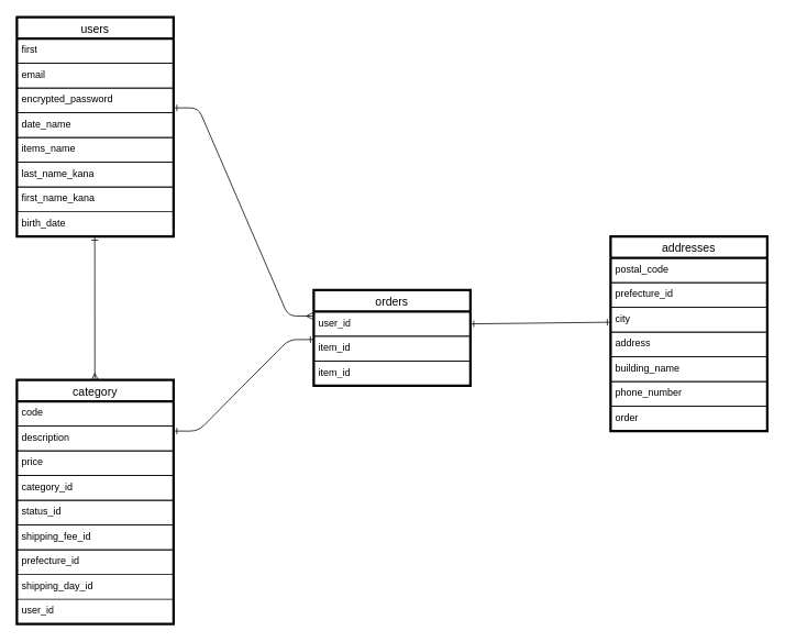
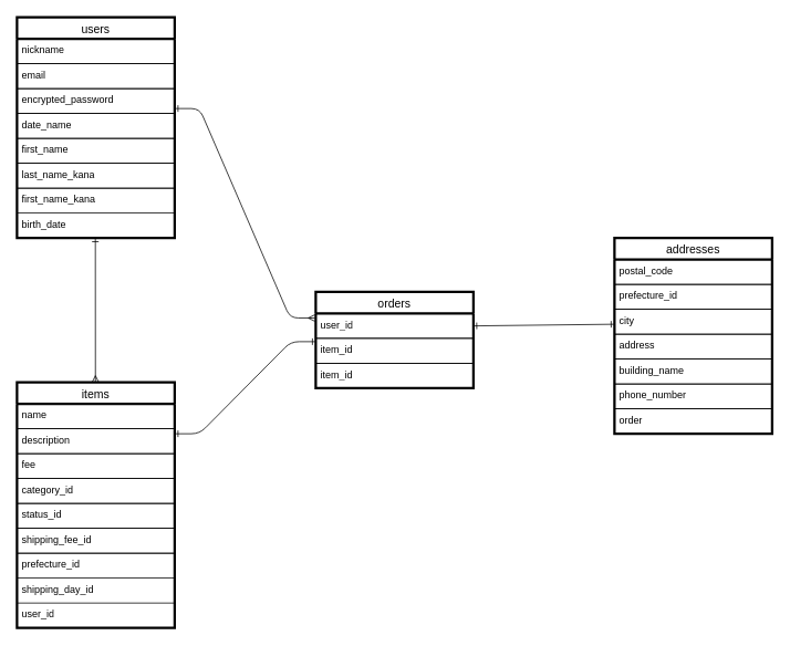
  <mxCell id="0" />
  <mxCell id="1" parent="0" />
  <mxCell id="2" value="users" style="swimlane;fontStyle=0;childLayout=stackLayout;horizontal=1;startSize=26;horizontalStack=0;resizeParent=1;resizeParentMax=0;resizeLast=0;collapsible=1;marginBottom=0;align=center;fontSize=14;perimeterSpacing=5;strokeColor=default;strokeWidth=3;" parent="1" vertex="1"><mxGeometry x="20" y="20" width="190" height="266" as="geometry" /></mxCell>
- <mxCell id="3" value="first" style="text;strokeColor=default;fillColor=none;spacingLeft=4;spacingRight=4;overflow=hidden;rotatable=0;points=[[0,0.5],[1,0.5]];portConstraint=eastwest;fontSize=12;whiteSpace=wrap;html=1;" parent="2" vertex="1"><mxGeometry y="26" width="190" height="30" as="geometry" /></mxCell>
+ <mxCell id="3" value="nickname" style="text;strokeColor=default;fillColor=none;spacingLeft=4;spacingRight=4;overflow=hidden;rotatable=0;points=[[0,0.5],[1,0.5]];portConstraint=eastwest;fontSize=12;whiteSpace=wrap;html=1;" parent="2" vertex="1"><mxGeometry y="26" width="190" height="30" as="geometry" /></mxCell>
  <mxCell id="4" value="email" style="text;strokeColor=default;fillColor=none;spacingLeft=4;spacingRight=4;overflow=hidden;rotatable=0;points=[[0,0.5],[1,0.5]];portConstraint=eastwest;fontSize=12;whiteSpace=wrap;html=1;" parent="2" vertex="1"><mxGeometry y="56" width="190" height="30" as="geometry" /></mxCell>
  <mxCell id="5" value="encrypted_password&amp;nbsp;" style="text;strokeColor=default;fillColor=none;spacingLeft=4;spacingRight=4;overflow=hidden;rotatable=0;points=[[0,0.5],[1,0.5]];portConstraint=eastwest;fontSize=12;whiteSpace=wrap;html=1;" vertex="1" parent="2"><mxGeometry y="86" width="190" height="30" as="geometry" /></mxCell>
  <mxCell id="6" value="date_name" style="text;strokeColor=default;fillColor=none;spacingLeft=4;spacingRight=4;overflow=hidden;rotatable=0;points=[[0,0.5],[1,0.5]];portConstraint=eastwest;fontSize=12;whiteSpace=wrap;html=1;" vertex="1" parent="2"><mxGeometry y="116" width="190" height="30" as="geometry" /></mxCell>
- <mxCell id="7" value="items_name" style="text;strokeColor=default;fillColor=none;spacingLeft=4;spacingRight=4;overflow=hidden;rotatable=0;points=[[0,0.5],[1,0.5]];portConstraint=eastwest;fontSize=12;whiteSpace=wrap;html=1;" vertex="1" parent="2"><mxGeometry y="146" width="190" height="30" as="geometry" /></mxCell>
+ <mxCell id="7" value="first_name" style="text;strokeColor=default;fillColor=none;spacingLeft=4;spacingRight=4;overflow=hidden;rotatable=0;points=[[0,0.5],[1,0.5]];portConstraint=eastwest;fontSize=12;whiteSpace=wrap;html=1;" vertex="1" parent="2"><mxGeometry y="146" width="190" height="30" as="geometry" /></mxCell>
  <mxCell id="8" value="last_name_kana" style="text;strokeColor=default;fillColor=none;spacingLeft=4;spacingRight=4;overflow=hidden;rotatable=0;points=[[0,0.5],[1,0.5]];portConstraint=eastwest;fontSize=12;whiteSpace=wrap;html=1;" vertex="1" parent="2"><mxGeometry y="176" width="190" height="30" as="geometry" /></mxCell>
  <mxCell id="9" value="first_name_kana" style="text;strokeColor=default;fillColor=none;spacingLeft=4;spacingRight=4;overflow=hidden;rotatable=0;points=[[0,0.5],[1,0.5]];portConstraint=eastwest;fontSize=12;whiteSpace=wrap;html=1;" vertex="1" parent="2"><mxGeometry y="206" width="190" height="30" as="geometry" /></mxCell>
  <mxCell id="10" value="birth_date" style="text;strokeColor=none;fillColor=none;spacingLeft=4;spacingRight=4;overflow=hidden;rotatable=0;points=[[0,0.5],[1,0.5]];portConstraint=eastwest;fontSize=12;whiteSpace=wrap;html=1;" vertex="1" parent="2"><mxGeometry y="236" width="190" height="30" as="geometry" /></mxCell>
- <mxCell id="11" value="category" style="swimlane;fontStyle=0;childLayout=stackLayout;horizontal=1;startSize=26;horizontalStack=0;resizeParent=1;resizeParentMax=0;resizeLast=0;collapsible=1;marginBottom=0;align=center;fontSize=14;perimeterSpacing=5;strokeColor=default;strokeWidth=3;" vertex="1" parent="1"><mxGeometry x="20" y="460" width="190" height="296" as="geometry" /></mxCell>
- <mxCell id="12" value="code" style="text;strokeColor=default;fillColor=none;spacingLeft=4;spacingRight=4;overflow=hidden;rotatable=0;points=[[0,0.5],[1,0.5]];portConstraint=eastwest;fontSize=12;whiteSpace=wrap;html=1;" vertex="1" parent="11"><mxGeometry y="26" width="190" height="30" as="geometry" /></mxCell>
+ <mxCell id="11" value="items" style="swimlane;fontStyle=0;childLayout=stackLayout;horizontal=1;startSize=26;horizontalStack=0;resizeParent=1;resizeParentMax=0;resizeLast=0;collapsible=1;marginBottom=0;align=center;fontSize=14;perimeterSpacing=5;strokeColor=default;strokeWidth=3;" vertex="1" parent="1"><mxGeometry x="20" y="460" width="190" height="296" as="geometry" /></mxCell>
+ <mxCell id="12" value="name" style="text;strokeColor=default;fillColor=none;spacingLeft=4;spacingRight=4;overflow=hidden;rotatable=0;points=[[0,0.5],[1,0.5]];portConstraint=eastwest;fontSize=12;whiteSpace=wrap;html=1;" vertex="1" parent="11"><mxGeometry y="26" width="190" height="30" as="geometry" /></mxCell>
  <mxCell id="13" value="description" style="text;strokeColor=default;fillColor=none;spacingLeft=4;spacingRight=4;overflow=hidden;rotatable=0;points=[[0,0.5],[1,0.5]];portConstraint=eastwest;fontSize=12;whiteSpace=wrap;html=1;" vertex="1" parent="11"><mxGeometry y="56" width="190" height="30" as="geometry" /></mxCell>
- <mxCell id="14" value="price" style="text;strokeColor=default;fillColor=none;spacingLeft=4;spacingRight=4;overflow=hidden;rotatable=0;points=[[0,0.5],[1,0.5]];portConstraint=eastwest;fontSize=12;whiteSpace=wrap;html=1;" vertex="1" parent="11"><mxGeometry y="86" width="190" height="30" as="geometry" /></mxCell>
+ <mxCell id="14" value="fee" style="text;strokeColor=default;fillColor=none;spacingLeft=4;spacingRight=4;overflow=hidden;rotatable=0;points=[[0,0.5],[1,0.5]];portConstraint=eastwest;fontSize=12;whiteSpace=wrap;html=1;" vertex="1" parent="11"><mxGeometry y="86" width="190" height="30" as="geometry" /></mxCell>
  <mxCell id="15" value="category_id" style="text;strokeColor=default;fillColor=none;spacingLeft=4;spacingRight=4;overflow=hidden;rotatable=0;points=[[0,0.5],[1,0.5]];portConstraint=eastwest;fontSize=12;whiteSpace=wrap;html=1;" vertex="1" parent="11"><mxGeometry y="116" width="190" height="30" as="geometry" /></mxCell>
  <mxCell id="16" value="status_id" style="text;strokeColor=default;fillColor=none;spacingLeft=4;spacingRight=4;overflow=hidden;rotatable=0;points=[[0,0.5],[1,0.5]];portConstraint=eastwest;fontSize=12;whiteSpace=wrap;html=1;" vertex="1" parent="11"><mxGeometry y="146" width="190" height="30" as="geometry" /></mxCell>
  <mxCell id="17" value="shipping_fee_id" style="text;strokeColor=default;fillColor=none;spacingLeft=4;spacingRight=4;overflow=hidden;rotatable=0;points=[[0,0.5],[1,0.5]];portConstraint=eastwest;fontSize=12;whiteSpace=wrap;html=1;" vertex="1" parent="11"><mxGeometry y="176" width="190" height="30" as="geometry" /></mxCell>
  <mxCell id="18" value="prefecture_id" style="text;strokeColor=default;fillColor=none;spacingLeft=4;spacingRight=4;overflow=hidden;rotatable=0;points=[[0,0.5],[1,0.5]];portConstraint=eastwest;fontSize=12;whiteSpace=wrap;html=1;" vertex="1" parent="11"><mxGeometry y="206" width="190" height="30" as="geometry" /></mxCell>
  <mxCell id="19" value="&lt;span style=&quot;color: rgb(0, 0, 0);&quot;&gt;shipping_day_id&lt;/span&gt;" style="text;strokeColor=none;fillColor=none;spacingLeft=4;spacingRight=4;overflow=hidden;rotatable=0;points=[[0,0.5],[1,0.5]];portConstraint=eastwest;fontSize=12;whiteSpace=wrap;html=1;" vertex="1" parent="11"><mxGeometry y="236" width="190" height="30" as="geometry" /></mxCell>
  <mxCell id="20" value="user_id" style="text;strokeColor=default;fillColor=none;spacingLeft=4;spacingRight=4;overflow=hidden;rotatable=0;points=[[0,0.5],[1,0.5]];portConstraint=eastwest;fontSize=12;whiteSpace=wrap;html=1;" vertex="1" parent="11"><mxGeometry y="266" width="190" height="30" as="geometry" /></mxCell>
  <mxCell id="21" value="orders" style="swimlane;fontStyle=0;childLayout=stackLayout;horizontal=1;startSize=26;horizontalStack=0;resizeParent=1;resizeParentMax=0;resizeLast=0;collapsible=1;marginBottom=0;align=center;fontSize=14;perimeterSpacing=5;strokeColor=default;strokeWidth=3;" vertex="1" parent="1"><mxGeometry x="380" y="351" width="190" height="116" as="geometry" /></mxCell>
  <mxCell id="22" value="&lt;span style=&quot;color: rgb(0, 0, 0);&quot;&gt;user_id&lt;/span&gt;" style="text;strokeColor=default;fillColor=none;spacingLeft=4;spacingRight=4;overflow=hidden;rotatable=0;points=[[0,0.5],[1,0.5]];portConstraint=eastwest;fontSize=12;whiteSpace=wrap;html=1;" vertex="1" parent="21"><mxGeometry y="26" width="190" height="30" as="geometry" /></mxCell>
  <mxCell id="23" value="item_id" style="text;strokeColor=default;fillColor=none;spacingLeft=4;spacingRight=4;overflow=hidden;rotatable=0;points=[[0,0.5],[1,0.5]];portConstraint=eastwest;fontSize=12;whiteSpace=wrap;html=1;" vertex="1" parent="21"><mxGeometry y="56" width="190" height="30" as="geometry" /></mxCell>
  <mxCell id="24" value="item_id" style="text;strokeColor=default;fillColor=none;spacingLeft=4;spacingRight=4;overflow=hidden;rotatable=0;points=[[0,0.5],[1,0.5]];portConstraint=eastwest;fontSize=12;whiteSpace=wrap;html=1;" vertex="1" parent="21"><mxGeometry y="86" width="190" height="30" as="geometry" /></mxCell>
  <mxCell id="25" value="addresses" style="swimlane;fontStyle=0;childLayout=stackLayout;horizontal=1;startSize=26;horizontalStack=0;resizeParent=1;resizeParentMax=0;resizeLast=0;collapsible=1;marginBottom=0;align=center;fontSize=14;perimeterSpacing=5;strokeColor=default;strokeWidth=3;" vertex="1" parent="1"><mxGeometry x="740" y="286" width="190" height="236" as="geometry" /></mxCell>
  <mxCell id="26" value="postal_code" style="text;strokeColor=default;fillColor=none;spacingLeft=4;spacingRight=4;overflow=hidden;rotatable=0;points=[[0,0.5],[1,0.5]];portConstraint=eastwest;fontSize=12;whiteSpace=wrap;html=1;" vertex="1" parent="25"><mxGeometry y="26" width="190" height="30" as="geometry" /></mxCell>
  <mxCell id="27" value="prefecture_id" style="text;strokeColor=default;fillColor=none;spacingLeft=4;spacingRight=4;overflow=hidden;rotatable=0;points=[[0,0.5],[1,0.5]];portConstraint=eastwest;fontSize=12;whiteSpace=wrap;html=1;" vertex="1" parent="25"><mxGeometry y="56" width="190" height="30" as="geometry" /></mxCell>
  <mxCell id="28" value="city" style="text;strokeColor=default;fillColor=none;spacingLeft=4;spacingRight=4;overflow=hidden;rotatable=0;points=[[0,0.5],[1,0.5]];portConstraint=eastwest;fontSize=12;whiteSpace=wrap;html=1;" vertex="1" parent="25"><mxGeometry y="86" width="190" height="30" as="geometry" /></mxCell>
  <mxCell id="29" value="address" style="text;strokeColor=default;fillColor=none;spacingLeft=4;spacingRight=4;overflow=hidden;rotatable=0;points=[[0,0.5],[1,0.5]];portConstraint=eastwest;fontSize=12;whiteSpace=wrap;html=1;" vertex="1" parent="25"><mxGeometry y="116" width="190" height="30" as="geometry" /></mxCell>
  <mxCell id="30" value="building_name" style="text;strokeColor=default;fillColor=none;spacingLeft=4;spacingRight=4;overflow=hidden;rotatable=0;points=[[0,0.5],[1,0.5]];portConstraint=eastwest;fontSize=12;whiteSpace=wrap;html=1;" vertex="1" parent="25"><mxGeometry y="146" width="190" height="30" as="geometry" /></mxCell>
  <mxCell id="31" value="phone_number" style="text;strokeColor=default;fillColor=none;spacingLeft=4;spacingRight=4;overflow=hidden;rotatable=0;points=[[0,0.5],[1,0.5]];portConstraint=eastwest;fontSize=12;whiteSpace=wrap;html=1;" vertex="1" parent="25"><mxGeometry y="176" width="190" height="30" as="geometry" /></mxCell>
  <mxCell id="32" value="order" style="text;strokeColor=default;fillColor=none;spacingLeft=4;spacingRight=4;overflow=hidden;rotatable=0;points=[[0,0.5],[1,0.5]];portConstraint=eastwest;fontSize=12;whiteSpace=wrap;html=1;" vertex="1" parent="25"><mxGeometry y="206" width="190" height="30" as="geometry" /></mxCell>
  <mxCell id="33" value="" style="endArrow=ERmany;html=1;rounded=0;startArrow=ERone;startFill=0;endFill=0;exitX=0.497;exitY=1.017;exitDx=0;exitDy=0;exitPerimeter=0;" edge="1" parent="1" source="10"><mxGeometry relative="1" as="geometry"><mxPoint x="114.5" y="290" as="sourcePoint" /><mxPoint x="114.5" y="460" as="targetPoint" /></mxGeometry></mxCell>
  <mxCell id="34" value="" style="endArrow=ERone;html=1;rounded=0;exitX=1;exitY=0.5;exitDx=0;exitDy=0;startArrow=ERone;startFill=0;endFill=0;" edge="1" parent="1" source="22"><mxGeometry relative="1" as="geometry"><mxPoint x="600" y="394" as="sourcePoint" /><mxPoint x="740" y="390" as="targetPoint" /></mxGeometry></mxCell>
  <mxCell id="35" value="" style="edgeStyle=entityRelationEdgeStyle;fontSize=12;html=1;endArrow=ERmany;entryX=-0.005;entryY=0.183;entryDx=0;entryDy=0;entryPerimeter=0;startArrow=ERone;startFill=0;" edge="1" parent="1" target="22"><mxGeometry width="100" height="100" relative="1" as="geometry"><mxPoint x="210" y="130" as="sourcePoint" /><mxPoint x="460" y="120" as="targetPoint" /><Array as="points"><mxPoint x="370" y="130" /><mxPoint x="380" y="140" /><mxPoint x="500" y="220" /></Array></mxGeometry></mxCell>
  <mxCell id="36" value="" style="edgeStyle=entityRelationEdgeStyle;fontSize=12;html=1;endArrow=ERone;endFill=0;startArrow=ERone;startFill=0;" edge="1" parent="1"><mxGeometry width="100" height="100" relative="1" as="geometry"><mxPoint x="210" y="522" as="sourcePoint" /><mxPoint x="380" y="411" as="targetPoint" /></mxGeometry></mxCell>
